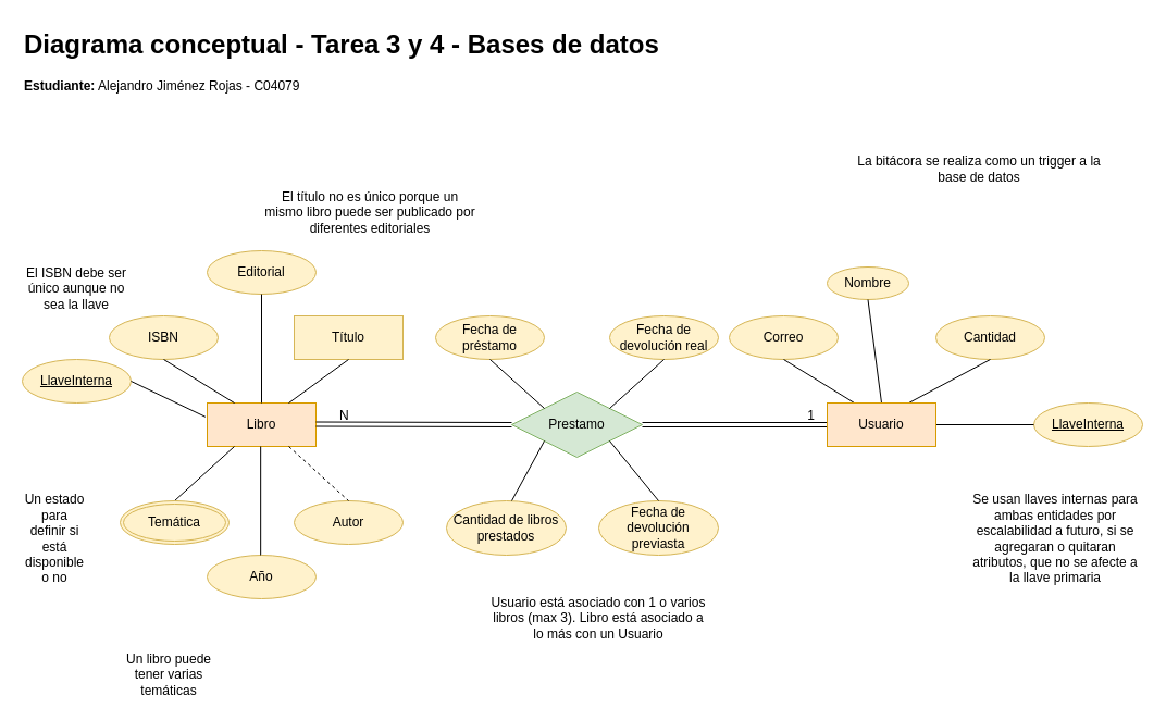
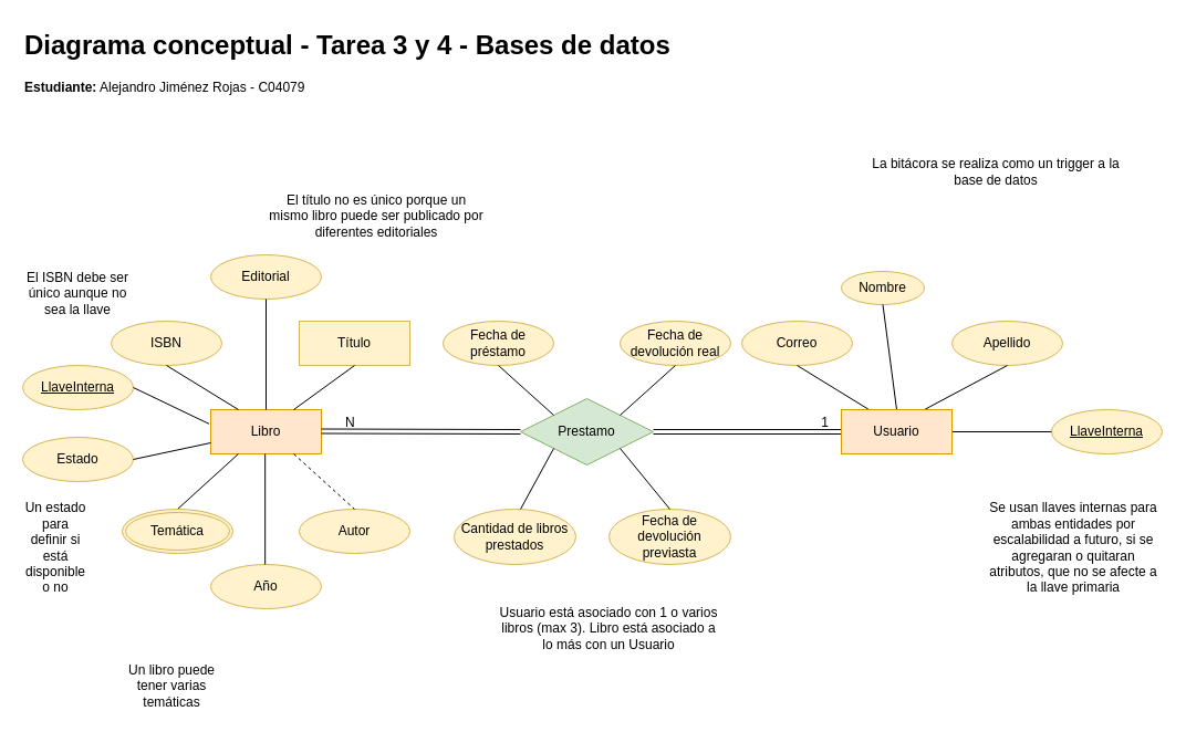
  <mxCell id="0" />
  <mxCell id="1" parent="0" />
  <mxCell id="2" value="ISBN" style="ellipse;whiteSpace=wrap;html=1;align=center;fillColor=#fff2cc;strokeColor=#d6b656;" parent="1" vertex="1"><mxGeometry x="100" y="290" width="100" height="40" as="geometry" /></mxCell>
  <mxCell id="3" value="Libro" style="whiteSpace=wrap;html=1;align=center;fillColor=#ffe6cc;strokeColor=#d79b00;" parent="1" vertex="1"><mxGeometry x="190" y="370" width="100" height="40" as="geometry" /></mxCell>
  <mxCell id="4" value="&lt;h1 style=&quot;margin-top: 0px;&quot;&gt;Diagrama conceptual - Tarea 3 y 4 - Bases de datos&lt;/h1&gt;&lt;p&gt;&lt;b&gt;Estudiante:&lt;/b&gt; Alejandro Jiménez Rojas - C04079&lt;/p&gt;" style="text;html=1;whiteSpace=wrap;overflow=hidden;rounded=0;" parent="1" vertex="1"><mxGeometry x="20" y="20" width="700" height="70" as="geometry" /></mxCell>
  <mxCell id="5" value="Título" style="whiteSpace=wrap;html=1;align=center;fillColor=#fff2cc;strokeColor=#d6b656;rounded=0;" parent="1" vertex="1"><mxGeometry x="270" y="290" width="100" height="40" as="geometry" /></mxCell>
  <mxCell id="6" value="Autor" style="ellipse;whiteSpace=wrap;html=1;align=center;fillColor=#fff2cc;strokeColor=#d6b656;" parent="1" vertex="1"><mxGeometry x="270" y="460" width="100" height="40" as="geometry" /></mxCell>
  <mxCell id="7" value="LlaveInterna" style="ellipse;whiteSpace=wrap;html=1;align=center;fontStyle=4;fillColor=#fff2cc;strokeColor=#d6b656;" parent="1" vertex="1"><mxGeometry x="20" y="330" width="100" height="40" as="geometry" /></mxCell>
  <mxCell id="8" value="Editorial" style="ellipse;whiteSpace=wrap;html=1;align=center;fillColor=#fff2cc;strokeColor=#d6b656;" parent="1" vertex="1"><mxGeometry x="190" y="230" width="100" height="40" as="geometry" /></mxCell>
  <mxCell id="9" value="" style="endArrow=none;html=1;rounded=0;exitX=1;exitY=0.5;exitDx=0;exitDy=0;entryX=-0.016;entryY=0.32;entryDx=0;entryDy=0;entryPerimeter=0;" parent="1" edge="1" target="3" source="7"><mxGeometry relative="1" as="geometry"><mxPoint x="160" y="390" as="sourcePoint" /><mxPoint x="190" y="390" as="targetPoint" /></mxGeometry></mxCell>
  <mxCell id="10" value="" style="endArrow=none;html=1;rounded=0;exitX=0.5;exitY=0;exitDx=0;exitDy=0;entryX=0.25;entryY=1;entryDx=0;entryDy=0;" parent="1" target="3" edge="1"><mxGeometry relative="1" as="geometry"><mxPoint x="160" y="460" as="sourcePoint" /><mxPoint x="310" y="430" as="targetPoint" /></mxGeometry></mxCell>
  <mxCell id="11" value="" style="endArrow=none;html=1;rounded=0;entryX=0.25;entryY=0;entryDx=0;entryDy=0;" parent="1" target="3" edge="1"><mxGeometry relative="1" as="geometry"><mxPoint x="150" y="330" as="sourcePoint" /><mxPoint x="310" y="330" as="targetPoint" /></mxGeometry></mxCell>
  <mxCell id="12" value="" style="endArrow=none;html=1;rounded=0;entryX=0.5;entryY=0;entryDx=0;entryDy=0;" parent="1" target="3" edge="1"><mxGeometry relative="1" as="geometry"><mxPoint x="240" y="270" as="sourcePoint" /><mxPoint x="400" y="270" as="targetPoint" /></mxGeometry></mxCell>
  <mxCell id="13" value="" style="endArrow=none;html=1;rounded=0;entryX=0.5;entryY=1;entryDx=0;entryDy=0;exitX=0.75;exitY=0;exitDx=0;exitDy=0;" parent="1" source="3" target="5" edge="1"><mxGeometry relative="1" as="geometry"><mxPoint x="220" y="340" as="sourcePoint" /><mxPoint x="380" y="340" as="targetPoint" /></mxGeometry></mxCell>
  <mxCell id="14" value="" style="endArrow=none;html=1;rounded=0;entryX=0.5;entryY=0;entryDx=0;entryDy=0;exitX=0.75;exitY=1;exitDx=0;exitDy=0;dashed=1;" parent="1" source="3" target="6" edge="1"><mxGeometry relative="1" as="geometry"><mxPoint x="200" y="420" as="sourcePoint" /><mxPoint x="360" y="420" as="targetPoint" /></mxGeometry></mxCell>
  <mxCell id="15" value="LlaveInterna" style="ellipse;whiteSpace=wrap;html=1;align=center;fontStyle=4;fillColor=#fff2cc;strokeColor=#d6b656;" parent="1" vertex="1"><mxGeometry x="950" y="370" width="100" height="40" as="geometry" /></mxCell>
  <mxCell id="16" value="Correo" style="ellipse;whiteSpace=wrap;html=1;align=center;fillColor=#fff2cc;strokeColor=#d6b656;" parent="1" vertex="1"><mxGeometry x="670" y="290" width="100" height="40" as="geometry" /></mxCell>
  <mxCell id="17" value="Nombre" style="ellipse;whiteSpace=wrap;html=1;align=center;fillColor=#fff2cc;strokeColor=#d6b656;" parent="1" vertex="1"><mxGeometry x="760" y="245" width="75" height="30" as="geometry" /></mxCell>
- <mxCell id="18" value="Cantidad" style="ellipse;whiteSpace=wrap;html=1;align=center;fillColor=#fff2cc;strokeColor=#d6b656;" parent="1" vertex="1"><mxGeometry x="860" y="290" width="100" height="40" as="geometry" /></mxCell>
+ <mxCell id="18" value="Apellido" style="ellipse;whiteSpace=wrap;html=1;align=center;fillColor=#fff2cc;strokeColor=#d6b656;" parent="1" vertex="1"><mxGeometry x="860" y="290" width="100" height="40" as="geometry" /></mxCell>
  <mxCell id="19" value="La bitácora se realiza como un trigger a la base de datos" style="text;html=1;align=center;verticalAlign=middle;whiteSpace=wrap;rounded=0;" parent="1" vertex="1"><mxGeometry x="780" y="120" width="240" height="70" as="geometry" /></mxCell>
  <mxCell id="20" value="" style="endArrow=none;html=1;rounded=0;entryX=0.25;entryY=0;entryDx=0;entryDy=0;exitX=0.5;exitY=1;exitDx=0;exitDy=0;" parent="1" source="16" target="37" edge="1"><mxGeometry relative="1" as="geometry"><mxPoint x="620" y="330" as="sourcePoint" /><mxPoint x="780" y="330" as="targetPoint" /></mxGeometry></mxCell>
  <mxCell id="21" value="" style="endArrow=none;html=1;rounded=0;entryX=0.5;entryY=0;entryDx=0;entryDy=0;exitX=0.5;exitY=1;exitDx=0;exitDy=0;" parent="1" source="17" target="37" edge="1"><mxGeometry relative="1" as="geometry"><mxPoint x="710" y="280" as="sourcePoint" /><mxPoint x="870" y="280" as="targetPoint" /></mxGeometry></mxCell>
  <mxCell id="22" value="" style="endArrow=none;html=1;rounded=0;entryX=0.5;entryY=1;entryDx=0;entryDy=0;exitX=0.75;exitY=0;exitDx=0;exitDy=0;" parent="1" source="37" target="18" edge="1"><mxGeometry relative="1" as="geometry"><mxPoint x="750" y="370" as="sourcePoint" /><mxPoint x="910" y="370" as="targetPoint" /></mxGeometry></mxCell>
  <mxCell id="23" value="" style="endArrow=none;html=1;rounded=0;entryX=0;entryY=0.5;entryDx=0;entryDy=0;" parent="1" source="37" target="15" edge="1"><mxGeometry relative="1" as="geometry"><mxPoint x="780" y="390" as="sourcePoint" /><mxPoint x="860" y="390" as="targetPoint" /></mxGeometry></mxCell>
  <mxCell id="24" value="Se usan llaves internas para ambas entidades por escalabilidad a futuro, si se agregaran o quitaran atributos, que no se afecte a la llave primaria" style="text;html=1;align=center;verticalAlign=middle;whiteSpace=wrap;rounded=0;" parent="1" vertex="1"><mxGeometry x="890" y="450" width="160" height="90" as="geometry" /></mxCell>
  <mxCell id="25" value="El ISBN debe ser único aunque no sea la llave" style="text;html=1;align=center;verticalAlign=middle;whiteSpace=wrap;rounded=0;" parent="1" vertex="1"><mxGeometry x="20" y="250" width="100" height="30" as="geometry" /></mxCell>
  <mxCell id="26" value="Temática" style="ellipse;shape=doubleEllipse;margin=3;whiteSpace=wrap;html=1;align=center;fillColor=#fff2cc;strokeColor=#d6b656;" parent="1" vertex="1"><mxGeometry x="110" y="460" width="100" height="40" as="geometry" /></mxCell>
  <mxCell id="27" value="Un libro puede tener varias temáticas" style="text;html=1;align=center;verticalAlign=middle;whiteSpace=wrap;rounded=0;" parent="1" vertex="1"><mxGeometry x="100" y="600" width="110" height="40" as="geometry" /></mxCell>
  <mxCell id="28" value="El título no es único porque un mismo libro puede ser publicado por diferentes editoriales" style="text;html=1;align=center;verticalAlign=middle;whiteSpace=wrap;rounded=0;" parent="1" vertex="1"><mxGeometry x="240" y="180" width="200" height="30" as="geometry" /></mxCell>
  <mxCell id="29" value="" style="shape=link;html=1;rounded=0;entryX=0;entryY=0.5;entryDx=0;entryDy=0;" parent="1" source="40" target="37" edge="1"><mxGeometry relative="1" as="geometry"><mxPoint x="290" y="389.5" as="sourcePoint" /><mxPoint x="450" y="389.5" as="targetPoint" /></mxGeometry></mxCell>
  <mxCell id="30" value="1" style="resizable=0;html=1;whiteSpace=wrap;align=right;verticalAlign=bottom;" parent="29" connectable="0" vertex="1"><mxGeometry x="1" relative="1" as="geometry"><mxPoint x="-10" as="offset" /></mxGeometry></mxCell>
  <mxCell id="31" value="Usuario está asociado con 1 o varios libros (max 3). Libro está asociado a lo más con un Usuario" style="text;html=1;align=center;verticalAlign=middle;whiteSpace=wrap;rounded=0;" parent="1" vertex="1"><mxGeometry x="450" y="520" width="200" height="95" as="geometry" /></mxCell>
  <mxCell id="32" value="Fecha de préstamo" style="ellipse;whiteSpace=wrap;html=1;align=center;fillColor=#fff2cc;strokeColor=#d6b656;" parent="1" vertex="1"><mxGeometry x="400" y="290" width="100" height="40" as="geometry" /></mxCell>
  <mxCell id="33" value="Fecha de devolución previasta" style="ellipse;whiteSpace=wrap;html=1;align=center;fillColor=#fff2cc;strokeColor=#d6b656;" parent="1" vertex="1"><mxGeometry x="550" y="460" width="110" height="50" as="geometry" /></mxCell>
  <mxCell id="34" value="Fecha de devolución real" style="ellipse;whiteSpace=wrap;html=1;align=center;fillColor=#fff2cc;strokeColor=#d6b656;" parent="1" vertex="1"><mxGeometry x="560" y="290" width="100" height="40" as="geometry" /></mxCell>
  <mxCell id="35" value="Cantidad de libros prestados" style="ellipse;whiteSpace=wrap;html=1;align=center;fillColor=#fff2cc;strokeColor=#d6b656;" parent="1" vertex="1"><mxGeometry x="410" y="460" width="110" height="50" as="geometry" /></mxCell>
  <mxCell id="36" value="" style="endArrow=none;html=1;rounded=0;entryX=0;entryY=0.5;entryDx=0;entryDy=0;" parent="1" target="37" edge="1"><mxGeometry relative="1" as="geometry"><mxPoint x="780" y="390" as="sourcePoint" /><mxPoint x="950" y="390" as="targetPoint" /></mxGeometry></mxCell>
  <mxCell id="37" value="Usuario" style="whiteSpace=wrap;html=1;align=center;fillColor=#ffe6cc;strokeColor=#d79b00;" parent="1" vertex="1"><mxGeometry x="760" y="370" width="100" height="40" as="geometry" /></mxCell>
  <mxCell id="38" value="" style="shape=link;html=1;rounded=0;entryX=0;entryY=0.5;entryDx=0;entryDy=0;" parent="1" target="40" edge="1"><mxGeometry relative="1" as="geometry"><mxPoint x="290" y="389.5" as="sourcePoint" /><mxPoint x="760" y="390" as="targetPoint" /></mxGeometry></mxCell>
  <mxCell id="39" value="N" style="resizable=0;html=1;whiteSpace=wrap;align=left;verticalAlign=bottom;" parent="38" connectable="0" vertex="1"><mxGeometry x="-1" relative="1" as="geometry"><mxPoint x="20" as="offset" /></mxGeometry></mxCell>
  <mxCell id="40" value="Prestamo" style="shape=rhombus;perimeter=rhombusPerimeter;whiteSpace=wrap;html=1;align=center;fillColor=#d5e8d4;strokeColor=#82b366;" parent="1" vertex="1"><mxGeometry x="470" y="360" width="120" height="60" as="geometry" /></mxCell>
  <mxCell id="41" value="" style="endArrow=none;html=1;rounded=0;entryX=0;entryY=1;entryDx=0;entryDy=0;" parent="1" target="40" edge="1"><mxGeometry relative="1" as="geometry"><mxPoint x="470" y="460" as="sourcePoint" /><mxPoint x="630" y="460" as="targetPoint" /></mxGeometry></mxCell>
  <mxCell id="42" value="" style="endArrow=none;html=1;rounded=0;exitX=1;exitY=1;exitDx=0;exitDy=0;entryX=0.5;entryY=0;entryDx=0;entryDy=0;" parent="1" source="40" target="33" edge="1"><mxGeometry relative="1" as="geometry"><mxPoint x="570" y="430" as="sourcePoint" /><mxPoint x="730" y="430" as="targetPoint" /></mxGeometry></mxCell>
  <mxCell id="43" value="" style="endArrow=none;html=1;rounded=0;exitX=0.5;exitY=1;exitDx=0;exitDy=0;entryX=0;entryY=0;entryDx=0;entryDy=0;" parent="1" source="32" target="40" edge="1"><mxGeometry relative="1" as="geometry"><mxPoint x="460" y="350" as="sourcePoint" /><mxPoint x="620" y="350" as="targetPoint" /></mxGeometry></mxCell>
  <mxCell id="44" value="" style="endArrow=none;html=1;rounded=0;exitX=1;exitY=0;exitDx=0;exitDy=0;entryX=0.5;entryY=1;entryDx=0;entryDy=0;" parent="1" source="40" target="34" edge="1"><mxGeometry relative="1" as="geometry"><mxPoint x="560" y="370" as="sourcePoint" /><mxPoint x="720" y="370" as="targetPoint" /></mxGeometry></mxCell>
  <mxCell id="45" value="Año" style="ellipse;whiteSpace=wrap;html=1;align=center;fillColor=#fff2cc;strokeColor=#d6b656;" vertex="1" parent="1"><mxGeometry x="190" y="510" width="100" height="40" as="geometry" /></mxCell>
  <mxCell id="46" value="" style="endArrow=none;html=1;rounded=0;entryX=0.5;entryY=0;entryDx=0;entryDy=0;" edge="1" parent="1"><mxGeometry relative="1" as="geometry"><mxPoint x="239.17" y="410" as="sourcePoint" /><mxPoint x="239.17" y="510" as="targetPoint" /></mxGeometry></mxCell>
+ <mxCell id="47" value="Estado" style="ellipse;whiteSpace=wrap;html=1;align=center;fillColor=#fff2cc;strokeColor=#d6b656;" vertex="1" parent="1"><mxGeometry x="20" y="395" width="100" height="40" as="geometry" /></mxCell>
+ <mxCell id="48" value="" style="endArrow=none;html=1;rounded=0;entryX=1;entryY=0.5;entryDx=0;entryDy=0;exitX=0;exitY=0.75;exitDx=0;exitDy=0;" edge="1" parent="1" source="3" target="47"><mxGeometry relative="1" as="geometry"><mxPoint x="170" y="390" as="sourcePoint" /><mxPoint x="170" y="490" as="targetPoint" /></mxGeometry></mxCell>
  <mxCell id="49" value="Un estado para definir si está disponible o no" style="text;html=1;align=center;verticalAlign=middle;whiteSpace=wrap;rounded=0;" vertex="1" parent="1"><mxGeometry x="20" y="480" width="60" height="30" as="geometry" /></mxCell>
